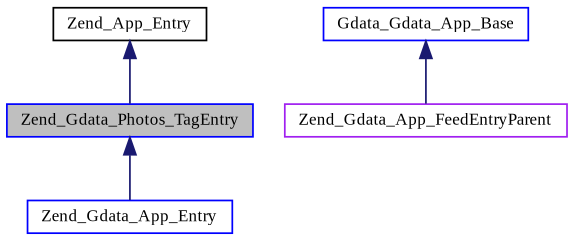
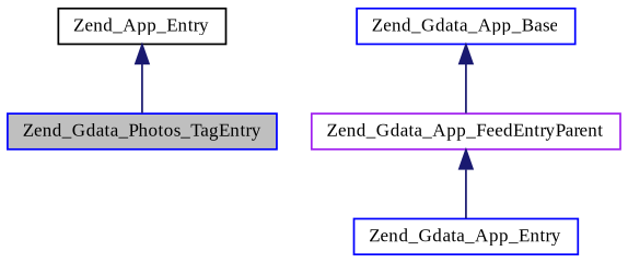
  digraph {
    fontname="Liberation Serif"
    node [color=blue fillcolor=white fontname="Liberation Serif" fontsize=10 shape=record style=filled]
    edge [color=midnightblue dir=back fontname="Liberation Serif" fontsize=10 labelfontname=Helvetica labelfontsize=10 style=solid]
    n1 [fillcolor=grey75 fontcolor=black height=0.2 label=Zend_Gdata_Photos_TagEntry width=0.4]
    n2 [color=black height=0.2 label=Zend_App_Entry width=0.4]
    n3 [height=0.2 label=Zend_Gdata_App_Entry width=0.4]
    n4 [color=purple height=0.2 label=Zend_Gdata_App_FeedEntryParent width=0.4]
-   n5 [height=0.2 label=Gdata_Gdata_App_Base width=0.4]
+   n5 [height=0.2 label=Zend_Gdata_App_Base width=0.4]
    n2 -> n1
-   n1 -> n3
+   n4 -> n3
    n5 -> n4
  }
